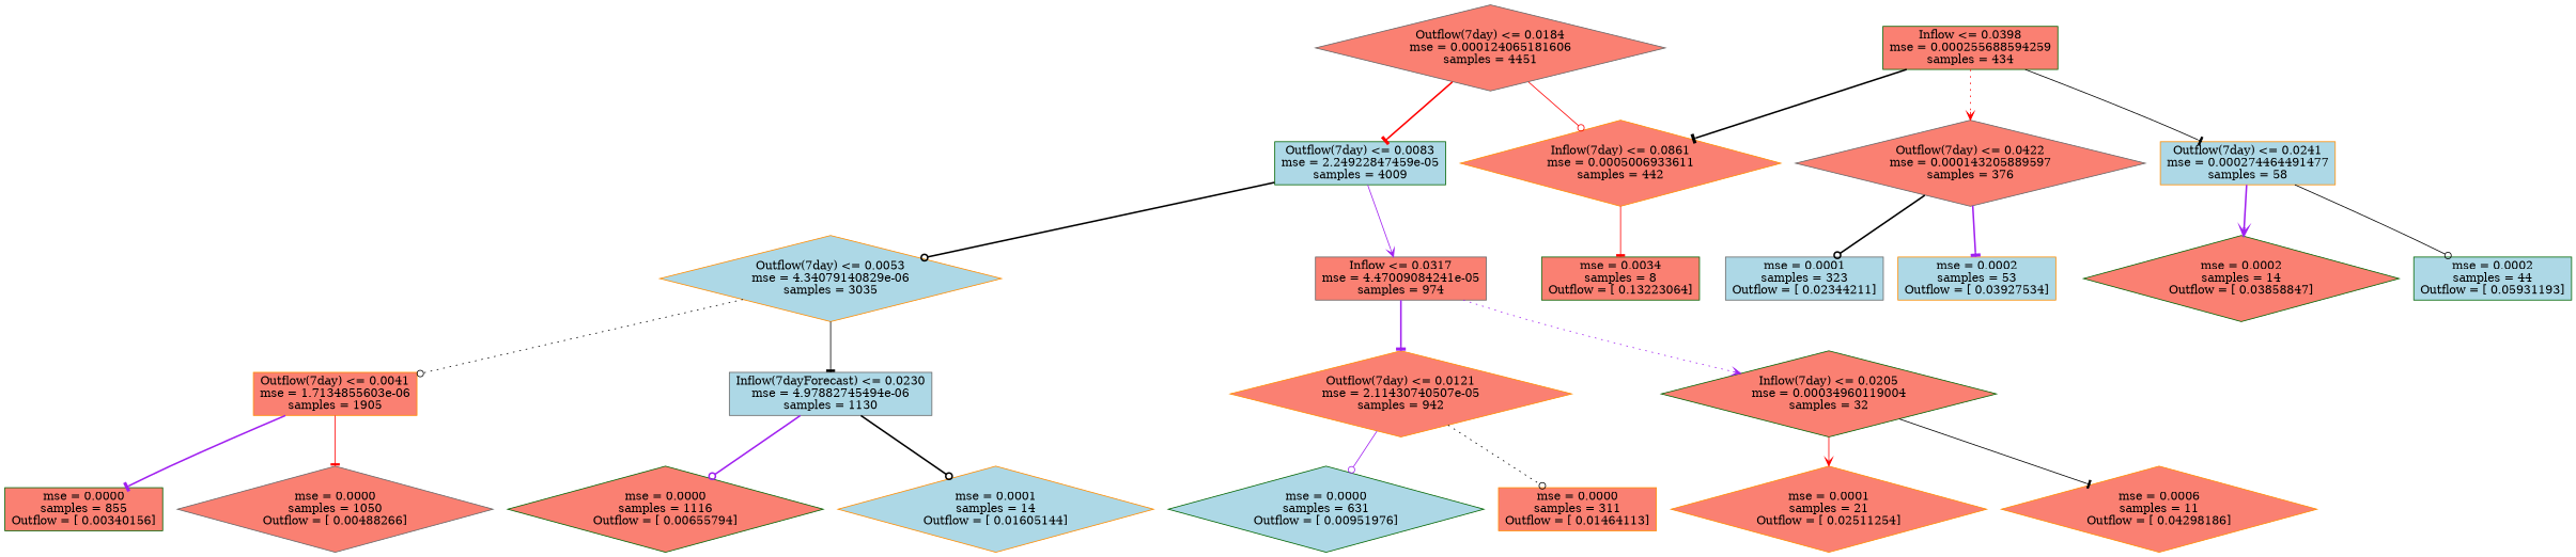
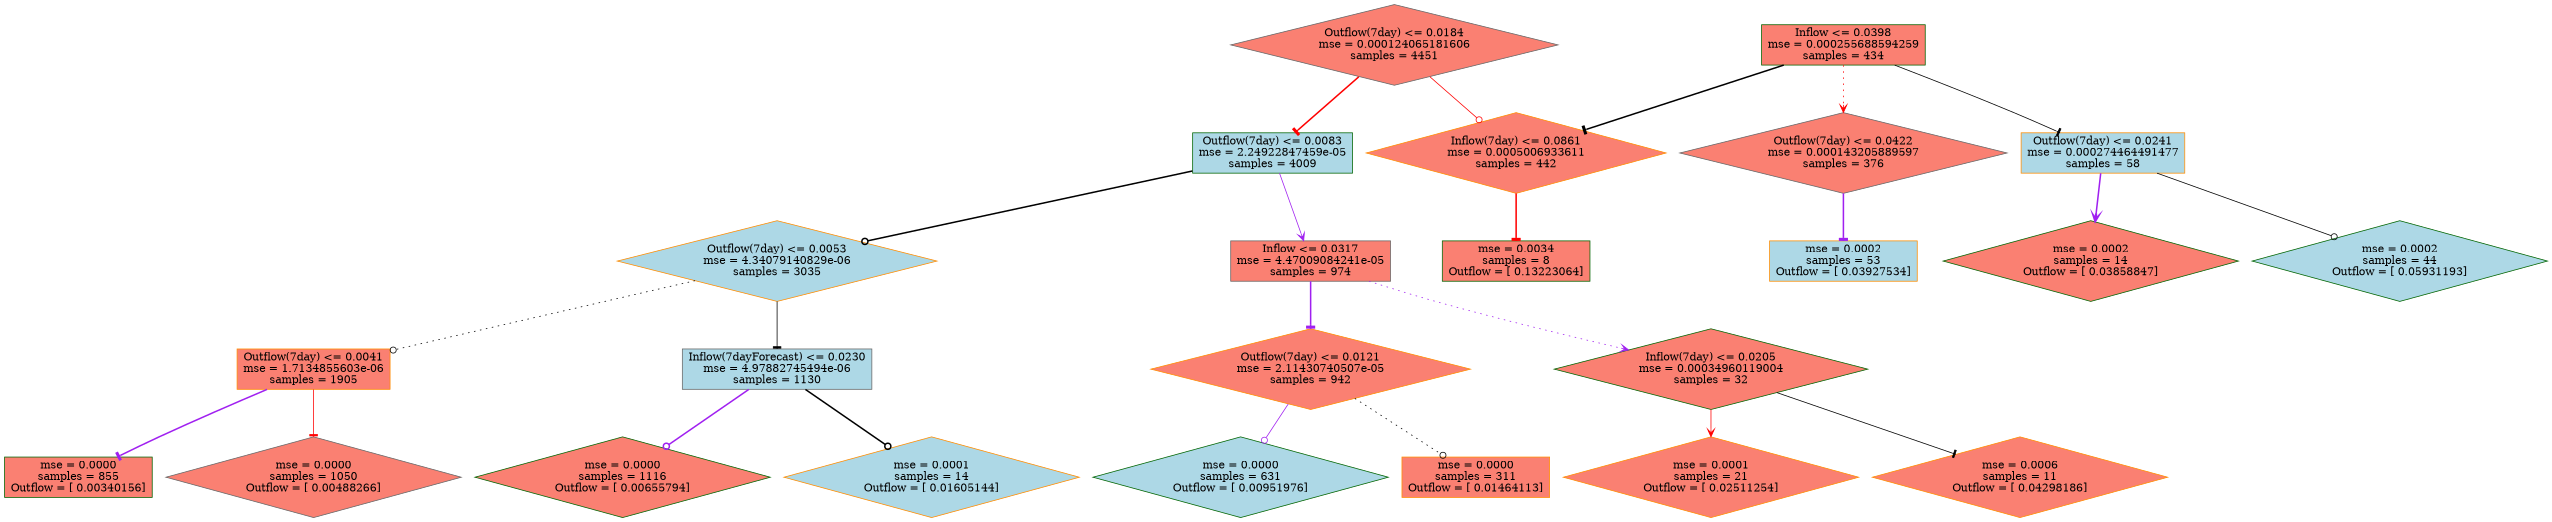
  digraph {
    node [color=darkorange fillcolor=salmon shape=diamond style=filled]
    edge [arrowhead=tee color=black style=bold]
    n1 [color=gray40 label="Outflow(7day) <= 0.0184\nmse = 0.000124065181606\nsamples = 4451"]
    n2 [color=darkgreen fillcolor=lightblue label="Outflow(7day) <= 0.0083\nmse = 2.24922847459e-05\nsamples = 4009" shape=box]
    n3 [label="Inflow(7day) <= 0.0861\nmse = 0.0005006933611\nsamples = 442"]
    n4 [fillcolor=lightblue label="Outflow(7day) <= 0.0053\nmse = 4.34079140829e-06\nsamples = 3035"]
    n5 [color=gray40 label="Inflow <= 0.0317\nmse = 4.47009084241e-05\nsamples = 974" shape=box]
    n6 [color=darkgreen label="mse = 0.0034\nsamples = 8\nOutflow = [ 0.13223064]" shape=box]
    n7 [label="Outflow(7day) <= 0.0041\nmse = 1.7134855603e-06\nsamples = 1905" shape=box]
    n8 [color=gray40 fillcolor=lightblue label="Inflow(7dayForecast) <= 0.0230\nmse = 4.97882745494e-06\nsamples = 1130" shape=box]
    n9 [label="Outflow(7day) <= 0.0121\nmse = 2.11430740507e-05\nsamples = 942"]
    n10 [color=darkgreen label="Inflow(7day) <= 0.0205\nmse = 0.00034960119004\nsamples = 32"]
    n11 [color=darkgreen label="mse = 0.0000\nsamples = 855\nOutflow = [ 0.00340156]" shape=box]
    n12 [color=gray40 label="mse = 0.0000\nsamples = 1050\nOutflow = [ 0.00488266]"]
    n13 [color=darkgreen label="mse = 0.0000\nsamples = 1116\nOutflow = [ 0.00655794]"]
    n14 [fillcolor=lightblue label="mse = 0.0001\nsamples = 14\nOutflow = [ 0.01605144]"]
    n15 [color=darkgreen fillcolor=lightblue label="mse = 0.0000\nsamples = 631\nOutflow = [ 0.00951976]"]
    n16 [label="mse = 0.0000\nsamples = 311\nOutflow = [ 0.01464113]" shape=box]
    n17 [label="mse = 0.0001\nsamples = 21\nOutflow = [ 0.02511254]"]
    n18 [label="mse = 0.0006\nsamples = 11\nOutflow = [ 0.04298186]"]
    n19 [color=darkgreen label="Inflow <= 0.0398\nmse = 0.000255688594259\nsamples = 434" shape=box]
    n20 [color=gray40 label="Outflow(7day) <= 0.0422\nmse = 0.000143205889597\nsamples = 376"]
    n21 [fillcolor=lightblue label="Outflow(7day) <= 0.0241\nmse = 0.000274464491477\nsamples = 58" shape=box]
-   n22 [color=gray40 fillcolor=lightblue label="mse = 0.0001\nsamples = 323\nOutflow = [ 0.02344211]" shape=box]
    n23 [fillcolor=lightblue label="mse = 0.0002\nsamples = 53\nOutflow = [ 0.03927534]" shape=box]
    n24 [color=darkgreen label="mse = 0.0002\nsamples = 14\nOutflow = [ 0.03858847]"]
-   n25 [color=darkgreen fillcolor=lightblue label="mse = 0.0002\nsamples = 44\nOutflow = [ 0.05931193]" shape=box]
+   n25 [color=darkgreen fillcolor=lightblue label="mse = 0.0002\nsamples = 44\nOutflow = [ 0.05931193]"]
    n1 -> n2 [color=red]
    n1 -> n3 [arrowhead=odot color=red style=solid]
    n2 -> n4 [arrowhead=odot]
    n2 -> n5 [arrowhead=vee color=purple style=solid]
-   n3 -> n6 [color=red style=solid]
+   n3 -> n6 [color=red]
    n4 -> n7 [arrowhead=odot style=dotted]
    n4 -> n8 [style=solid]
    n5 -> n9 [color=purple]
    n5 -> n10 [arrowhead=vee color=purple style=dotted]
    n7 -> n11 [color=purple]
    n7 -> n12 [color=red style=solid]
    n8 -> n13 [arrowhead=odot color=purple]
    n8 -> n14 [arrowhead=odot]
    n9 -> n15 [arrowhead=odot color=purple style=solid]
    n9 -> n16 [arrowhead=odot style=dotted]
    n10 -> n17 [arrowhead=vee color=red style=solid]
    n10 -> n18 [style=solid]
    n19 -> n3
    n19 -> n20 [arrowhead=vee color=red style=dotted]
    n19 -> n21 [style=solid]
-   n20 -> n22 [arrowhead=odot]
    n20 -> n23 [color=purple]
    n21 -> n24 [arrowhead=vee color=purple]
    n21 -> n25 [arrowhead=odot style=solid]
  }
